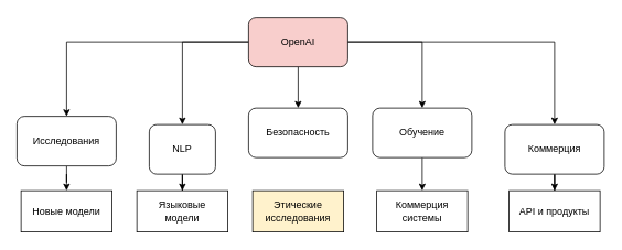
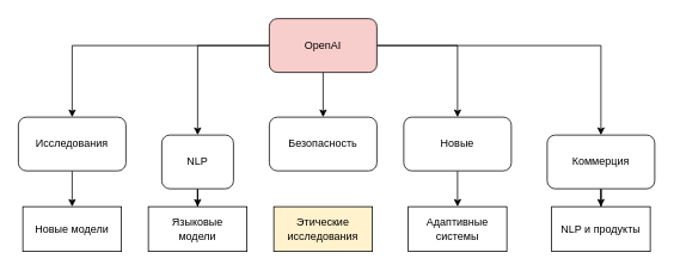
  <mxCell id="0" />
  <mxCell id="1" parent="0" />
  <mxCell id="2" style="edgeStyle=orthogonalEdgeStyle;rounded=0;orthogonalLoop=1;jettySize=auto;html=1;entryX=0.5;entryY=0;entryDx=0;entryDy=0;" edge="1" parent="1" source="7" target="9"><mxGeometry relative="1" as="geometry" /></mxCell>
  <mxCell id="3" style="edgeStyle=orthogonalEdgeStyle;rounded=0;orthogonalLoop=1;jettySize=auto;html=1;entryX=0.5;entryY=0;entryDx=0;entryDy=0;" edge="1" parent="1" source="7" target="11"><mxGeometry relative="1" as="geometry" /></mxCell>
  <mxCell id="4" style="edgeStyle=orthogonalEdgeStyle;rounded=0;orthogonalLoop=1;jettySize=auto;html=1;entryX=0.5;entryY=0;entryDx=0;entryDy=0;" edge="1" parent="1" source="7" target="12"><mxGeometry relative="1" as="geometry" /></mxCell>
  <mxCell id="5" style="edgeStyle=orthogonalEdgeStyle;rounded=0;orthogonalLoop=1;jettySize=auto;html=1;entryX=0.5;entryY=0;entryDx=0;entryDy=0;" edge="1" parent="1" source="7" target="14"><mxGeometry relative="1" as="geometry" /></mxCell>
  <mxCell id="6" style="edgeStyle=orthogonalEdgeStyle;rounded=0;orthogonalLoop=1;jettySize=auto;html=1;entryX=0.5;entryY=0;entryDx=0;entryDy=0;" edge="1" parent="1" source="7" target="16"><mxGeometry relative="1" as="geometry" /></mxCell>
  <mxCell id="7" value="OpenAI" style="rounded=1;whiteSpace=wrap;html=1;fillColor=#f8cecc;" vertex="1" parent="1"><mxGeometry x="300" y="20" width="120" height="60" as="geometry" /></mxCell>
  <mxCell id="8" style="edgeStyle=orthogonalEdgeStyle;rounded=0;orthogonalLoop=1;jettySize=auto;html=1;entryX=0.5;entryY=0;entryDx=0;entryDy=0;" edge="1" parent="1" source="9" target="17"><mxGeometry relative="1" as="geometry" /></mxCell>
- <mxCell id="9" value="Исследования" style="rounded=1;whiteSpace=wrap;html=1;" vertex="1" parent="1"><mxGeometry x="20" y="140" width="120" height="60" as="geometry" /></mxCell>
+ <mxCell id="9" value="Исследования" style="rounded=1;whiteSpace=wrap;html=1;" vertex="1" parent="1"><mxGeometry x="20" y="130" width="120" height="60" as="geometry" /></mxCell>
  <mxCell id="10" style="edgeStyle=orthogonalEdgeStyle;rounded=0;orthogonalLoop=1;jettySize=auto;html=1;entryX=0.5;entryY=0;entryDx=0;entryDy=0;" edge="1" parent="1" source="11" target="18"><mxGeometry relative="1" as="geometry" /></mxCell>
  <mxCell id="11" value="NLP" style="rounded=1;whiteSpace=wrap;html=1;" vertex="1" parent="1"><mxGeometry x="180" y="150" width="80" height="60" as="geometry" /></mxCell>
  <mxCell id="12" value="Безопасность" style="rounded=1;whiteSpace=wrap;html=1;" vertex="1" parent="1"><mxGeometry x="300" y="130" width="120" height="60" as="geometry" /></mxCell>
  <mxCell id="13" style="edgeStyle=orthogonalEdgeStyle;rounded=0;orthogonalLoop=1;jettySize=auto;html=1;entryX=0.5;entryY=0;entryDx=0;entryDy=0;" edge="1" parent="1" source="14" target="20"><mxGeometry relative="1" as="geometry" /></mxCell>
- <mxCell id="14" value="Обучение" style="rounded=1;whiteSpace=wrap;html=1;" vertex="1" parent="1"><mxGeometry x="450" y="130" width="120" height="60" as="geometry" /></mxCell>
+ <mxCell id="14" value="Новые" style="rounded=1;whiteSpace=wrap;html=1;" vertex="1" parent="1"><mxGeometry x="450" y="130" width="120" height="60" as="geometry" /></mxCell>
  <mxCell id="15" style="edgeStyle=orthogonalEdgeStyle;rounded=0;orthogonalLoop=1;jettySize=auto;html=1;entryX=0.5;entryY=0;entryDx=0;entryDy=0;" edge="1" parent="1" source="16" target="21"><mxGeometry relative="1" as="geometry" /></mxCell>
  <mxCell id="16" value="Коммерция" style="rounded=1;whiteSpace=wrap;html=1;" vertex="1" parent="1"><mxGeometry x="610" y="150" width="120" height="60" as="geometry" /></mxCell>
  <mxCell id="17" value="Новые модели" style="rounded=0;whiteSpace=wrap;html=1;" vertex="1" parent="1"><mxGeometry x="25" y="230" width="110" height="50" as="geometry" /></mxCell>
  <mxCell id="18" value="Языковые&lt;div&gt;модели&lt;/div&gt;" style="rounded=0;whiteSpace=wrap;html=1;" vertex="1" parent="1"><mxGeometry x="165" y="230" width="110" height="50" as="geometry" /></mxCell>
  <mxCell id="19" value="Этические&lt;div&gt;исследования&lt;/div&gt;" style="rounded=0;whiteSpace=wrap;html=1;fillColor=#fff2cc;" vertex="1" parent="1"><mxGeometry x="305" y="230" width="110" height="50" as="geometry" /></mxCell>
- <mxCell id="20" value="Коммерция&lt;div&gt;системы&lt;/div&gt;" style="rounded=0;whiteSpace=wrap;html=1;" vertex="1" parent="1"><mxGeometry x="455" y="230" width="110" height="50" as="geometry" /></mxCell>
- <mxCell id="21" value="API и продукты" style="rounded=0;whiteSpace=wrap;html=1;" vertex="1" parent="1"><mxGeometry x="615" y="230" width="110" height="50" as="geometry" /></mxCell>
+ <mxCell id="20" value="Адаптивные&lt;div&gt;системы&lt;/div&gt;" style="rounded=0;whiteSpace=wrap;html=1;" vertex="1" parent="1"><mxGeometry x="455" y="230" width="110" height="50" as="geometry" /></mxCell>
+ <mxCell id="21" value="NLP и продукты" style="rounded=0;whiteSpace=wrap;html=1;" vertex="1" parent="1"><mxGeometry x="615" y="230" width="110" height="50" as="geometry" /></mxCell>
